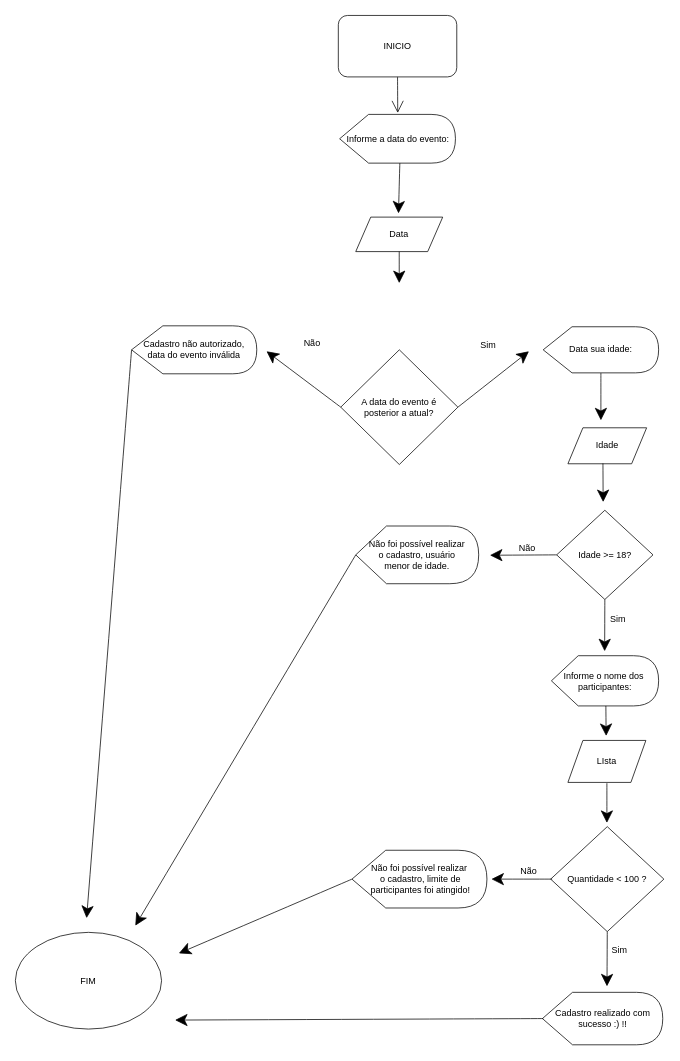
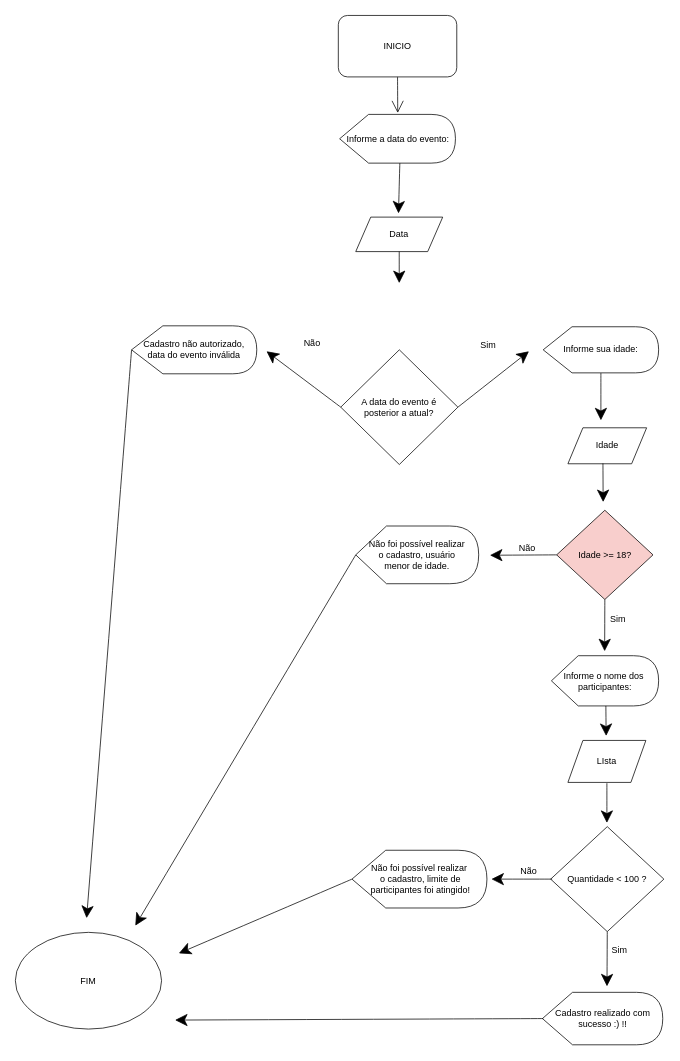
  <mxCell id="0" />
  <mxCell id="1" parent="0" />
  <mxCell id="2" value="INICIO" style="whiteSpace=wrap;html=1;hachureGap=4;rounded=1;" parent="1" vertex="1"><mxGeometry x="450.75" y="20" width="158" height="82" as="geometry" /></mxCell>
  <mxCell id="3" value="" style="edgeStyle=none;orthogonalLoop=1;jettySize=auto;html=1;rounded=0;endArrow=open;startSize=14;endSize=14;sourcePerimeterSpacing=8;targetPerimeterSpacing=8;curved=1;exitX=0.5;exitY=1;exitDx=0;exitDy=0;" parent="1" source="2" edge="1"><mxGeometry width="120" relative="1" as="geometry"><mxPoint x="533" y="408" as="sourcePoint" /><mxPoint x="530" y="150" as="targetPoint" /><Array as="points" /></mxGeometry></mxCell>
  <mxCell id="4" value="Informe a data do evento:" style="shape=display;whiteSpace=wrap;html=1;hachureGap=4;" parent="1" vertex="1"><mxGeometry x="452.5" y="152" width="154.5" height="65" as="geometry" /></mxCell>
  <mxCell id="5" value="" style="endArrow=classic;html=1;rounded=0;startSize=14;endSize=14;sourcePerimeterSpacing=8;targetPerimeterSpacing=8;curved=1;exitX=0;exitY=0;exitDx=80.312;exitDy=65;exitPerimeter=0;" parent="1" source="4" edge="1"><mxGeometry width="50" height="50" relative="1" as="geometry"><mxPoint x="507" y="343" as="sourcePoint" /><mxPoint x="531" y="284" as="targetPoint" /></mxGeometry></mxCell>
  <mxCell id="6" value="A data do evento é &lt;br&gt;posterior a atual?" style="rhombus;whiteSpace=wrap;html=1;hachureGap=4;" parent="1" vertex="1"><mxGeometry x="454" y="466" width="156.25" height="153" as="geometry" /></mxCell>
  <mxCell id="7" value="" style="endArrow=classic;html=1;rounded=0;startSize=14;endSize=14;sourcePerimeterSpacing=8;targetPerimeterSpacing=8;curved=1;exitX=1;exitY=0.5;exitDx=0;exitDy=0;" parent="1" source="6" edge="1"><mxGeometry width="50" height="50" relative="1" as="geometry"><mxPoint x="611" y="491" as="sourcePoint" /><mxPoint x="705" y="468" as="targetPoint" /></mxGeometry></mxCell>
  <mxCell id="8" value="" style="endArrow=classic;html=1;rounded=0;startSize=14;endSize=14;sourcePerimeterSpacing=8;targetPerimeterSpacing=8;curved=1;exitX=0;exitY=0.5;exitDx=0;exitDy=0;" parent="1" source="6" edge="1"><mxGeometry width="50" height="50" relative="1" as="geometry"><mxPoint x="402" y="490" as="sourcePoint" /><mxPoint x="355" y="468" as="targetPoint" /></mxGeometry></mxCell>
  <mxCell id="9" value="Cadastro não autorizado,&lt;br&gt;data do evento inválida" style="shape=display;whiteSpace=wrap;html=1;hachureGap=4;" parent="1" vertex="1"><mxGeometry x="175" y="434" width="167" height="64" as="geometry" /></mxCell>
- <mxCell id="10" value="Data sua idade:" style="shape=display;whiteSpace=wrap;html=1;hachureGap=4;" parent="1" vertex="1"><mxGeometry x="724" y="435.25" width="154" height="61.5" as="geometry" /></mxCell>
+ <mxCell id="10" value="Informe sua idade:" style="shape=display;whiteSpace=wrap;html=1;hachureGap=4;" parent="1" vertex="1"><mxGeometry x="724" y="435.25" width="154" height="61.5" as="geometry" /></mxCell>
  <mxCell id="11" value="Sim" style="text;html=1;strokeColor=none;fillColor=none;align=center;verticalAlign=middle;whiteSpace=wrap;rounded=0;hachureGap=4;" parent="1" vertex="1"><mxGeometry x="621" y="445" width="60" height="30" as="geometry" /></mxCell>
  <mxCell id="12" value="Não" style="text;html=1;strokeColor=none;fillColor=none;align=center;verticalAlign=middle;whiteSpace=wrap;rounded=0;hachureGap=4;" parent="1" vertex="1"><mxGeometry x="386" y="443" width="60" height="30" as="geometry" /></mxCell>
- <mxCell id="13" value="Idade &amp;gt;= 18?" style="rhombus;whiteSpace=wrap;html=1;hachureGap=4;" parent="1" vertex="1"><mxGeometry x="742" y="680" width="128.5" height="119" as="geometry" /></mxCell>
+ <mxCell id="13" value="Idade &amp;gt;= 18?" style="rhombus;whiteSpace=wrap;html=1;hachureGap=4;fillColor=#f8cecc;" parent="1" vertex="1"><mxGeometry x="742" y="680" width="128.5" height="119" as="geometry" /></mxCell>
  <mxCell id="14" value="" style="endArrow=classic;html=1;rounded=0;startSize=14;endSize=14;sourcePerimeterSpacing=8;targetPerimeterSpacing=8;curved=1;" parent="1" edge="1"><mxGeometry width="50" height="50" relative="1" as="geometry"><mxPoint x="801" y="497" as="sourcePoint" /><mxPoint x="801" y="560" as="targetPoint" /></mxGeometry></mxCell>
  <mxCell id="15" value="Não foi possível realizar&lt;br&gt;o cadastro, usuário &lt;br&gt;menor de idade." style="shape=display;whiteSpace=wrap;html=1;hachureGap=4;" parent="1" vertex="1"><mxGeometry x="474" y="701" width="164" height="77" as="geometry" /></mxCell>
  <mxCell id="16" value="Não" style="text;html=1;strokeColor=none;fillColor=none;align=center;verticalAlign=middle;whiteSpace=wrap;rounded=0;hachureGap=4;" parent="1" vertex="1"><mxGeometry x="673" y="716" width="60" height="30" as="geometry" /></mxCell>
  <mxCell id="17" value="Sim" style="text;html=1;strokeColor=none;fillColor=none;align=center;verticalAlign=middle;whiteSpace=wrap;rounded=0;hachureGap=4;" parent="1" vertex="1"><mxGeometry x="794" y="811" width="60" height="30" as="geometry" /></mxCell>
  <mxCell id="18" value="Idade" style="shape=parallelogram;perimeter=parallelogramPerimeter;whiteSpace=wrap;html=1;fixedSize=1;hachureGap=4;" parent="1" vertex="1"><mxGeometry x="757" y="570" width="105" height="48" as="geometry" /></mxCell>
  <mxCell id="19" value="Data" style="shape=parallelogram;perimeter=parallelogramPerimeter;whiteSpace=wrap;html=1;fixedSize=1;hachureGap=4;" parent="1" vertex="1"><mxGeometry x="474" y="289" width="116" height="46" as="geometry" /></mxCell>
  <mxCell id="20" value="" style="endArrow=classic;html=1;rounded=0;startSize=14;endSize=14;sourcePerimeterSpacing=8;targetPerimeterSpacing=8;curved=1;exitX=0.5;exitY=1;exitDx=0;exitDy=0;" parent="1" source="19" edge="1"><mxGeometry width="50" height="50" relative="1" as="geometry"><mxPoint x="527" y="337" as="sourcePoint" /><mxPoint x="532" y="377" as="targetPoint" /></mxGeometry></mxCell>
  <mxCell id="21" value="" style="endArrow=classic;html=1;rounded=0;startSize=14;endSize=14;sourcePerimeterSpacing=8;targetPerimeterSpacing=8;curved=1;exitX=0.445;exitY=0.991;exitDx=0;exitDy=0;exitPerimeter=0;" parent="1" source="18" edge="1"><mxGeometry width="50" height="50" relative="1" as="geometry"><mxPoint x="796" y="620" as="sourcePoint" /><mxPoint x="804" y="669" as="targetPoint" /></mxGeometry></mxCell>
  <mxCell id="22" value="" style="endArrow=classic;html=1;rounded=0;startSize=14;endSize=14;sourcePerimeterSpacing=8;targetPerimeterSpacing=8;curved=1;exitX=0;exitY=0.5;exitDx=0;exitDy=0;" parent="1" source="13" edge="1"><mxGeometry width="50" height="50" relative="1" as="geometry"><mxPoint x="663" y="780" as="sourcePoint" /><mxPoint x="653" y="740" as="targetPoint" /></mxGeometry></mxCell>
  <mxCell id="23" value="" style="endArrow=classic;html=1;rounded=0;startSize=14;endSize=14;sourcePerimeterSpacing=8;targetPerimeterSpacing=8;curved=1;exitX=0.5;exitY=1;exitDx=0;exitDy=0;" parent="1" source="13" edge="1"><mxGeometry width="50" height="50" relative="1" as="geometry"><mxPoint x="568" y="542" as="sourcePoint" /><mxPoint x="806" y="868" as="targetPoint" /></mxGeometry></mxCell>
  <mxCell id="24" value="Informe o nome dos&amp;nbsp;&lt;br&gt;participantes:" style="shape=display;whiteSpace=wrap;html=1;hachureGap=4;" parent="1" vertex="1"><mxGeometry x="735" y="874" width="143" height="67" as="geometry" /></mxCell>
  <mxCell id="25" value="LIsta" style="shape=parallelogram;perimeter=parallelogramPerimeter;whiteSpace=wrap;html=1;fixedSize=1;hachureGap=4;" parent="1" vertex="1"><mxGeometry x="757" y="987" width="104" height="56" as="geometry" /></mxCell>
  <mxCell id="26" value="" style="endArrow=classic;html=1;rounded=0;startSize=14;endSize=14;sourcePerimeterSpacing=8;targetPerimeterSpacing=8;curved=1;exitX=0;exitY=0;exitDx=72.625;exitDy=67;exitPerimeter=0;" parent="1" source="24" edge="1"><mxGeometry width="50" height="50" relative="1" as="geometry"><mxPoint x="783" y="987" as="sourcePoint" /><mxPoint x="808" y="981" as="targetPoint" /></mxGeometry></mxCell>
  <mxCell id="27" value="" style="endArrow=classic;html=1;rounded=0;startSize=14;endSize=14;sourcePerimeterSpacing=8;targetPerimeterSpacing=8;curved=1;" parent="1" edge="1"><mxGeometry width="50" height="50" relative="1" as="geometry"><mxPoint x="809" y="1044" as="sourcePoint" /><mxPoint x="809" y="1097" as="targetPoint" /></mxGeometry></mxCell>
  <mxCell id="28" value="Quantidade &amp;lt; 100 ?" style="rhombus;whiteSpace=wrap;html=1;hachureGap=4;" parent="1" vertex="1"><mxGeometry x="734" y="1102" width="151" height="140" as="geometry" /></mxCell>
  <mxCell id="29" value="" style="endArrow=classic;html=1;rounded=0;startSize=14;endSize=14;sourcePerimeterSpacing=8;targetPerimeterSpacing=8;curved=1;" parent="1" edge="1"><mxGeometry width="50" height="50" relative="1" as="geometry"><mxPoint x="736" y="1172" as="sourcePoint" /><mxPoint x="655" y="1172" as="targetPoint" /></mxGeometry></mxCell>
  <mxCell id="30" value="" style="endArrow=classic;html=1;rounded=0;startSize=14;endSize=14;sourcePerimeterSpacing=8;targetPerimeterSpacing=8;curved=1;exitX=0.5;exitY=1;exitDx=0;exitDy=0;" parent="1" source="28" edge="1"><mxGeometry width="50" height="50" relative="1" as="geometry"><mxPoint x="783" y="1290" as="sourcePoint" /><mxPoint x="809.114" y="1315" as="targetPoint" /></mxGeometry></mxCell>
  <mxCell id="31" value="Sim" style="text;html=1;strokeColor=none;fillColor=none;align=center;verticalAlign=middle;whiteSpace=wrap;rounded=0;hachureGap=4;" parent="1" vertex="1"><mxGeometry x="796" y="1252" width="60" height="30" as="geometry" /></mxCell>
  <mxCell id="32" value="Não" style="text;html=1;strokeColor=none;fillColor=none;align=center;verticalAlign=middle;whiteSpace=wrap;rounded=0;hachureGap=4;" parent="1" vertex="1"><mxGeometry x="675" y="1147" width="60" height="30" as="geometry" /></mxCell>
  <mxCell id="33" value="Não foi possível realizar&lt;br&gt;&amp;nbsp;o cadastro, limite de&lt;br&gt;&amp;nbsp;participantes foi atingido!" style="shape=display;whiteSpace=wrap;html=1;hachureGap=4;" parent="1" vertex="1"><mxGeometry x="469" y="1133.5" width="180" height="77" as="geometry" /></mxCell>
  <mxCell id="34" value="Cadastro realizado com sucesso :) !!" style="shape=display;whiteSpace=wrap;html=1;hachureGap=4;" parent="1" vertex="1"><mxGeometry x="723" y="1323" width="160.5" height="70" as="geometry" /></mxCell>
  <mxCell id="35" value="" style="endArrow=classic;html=1;rounded=0;startSize=14;endSize=14;sourcePerimeterSpacing=8;targetPerimeterSpacing=8;curved=1;" parent="1" edge="1"><mxGeometry width="50" height="50" relative="1" as="geometry"><mxPoint x="724" y="1358" as="sourcePoint" /><mxPoint x="233" y="1360" as="targetPoint" /></mxGeometry></mxCell>
  <mxCell id="36" value="" style="endArrow=classic;html=1;rounded=0;startSize=14;endSize=14;sourcePerimeterSpacing=8;targetPerimeterSpacing=8;curved=1;exitX=0;exitY=0.5;exitDx=0;exitDy=0;exitPerimeter=0;" parent="1" source="33" edge="1"><mxGeometry width="50" height="50" relative="1" as="geometry"><mxPoint x="352" y="1191" as="sourcePoint" /><mxPoint x="238" y="1271" as="targetPoint" /></mxGeometry></mxCell>
  <mxCell id="37" value="" style="endArrow=classic;html=1;rounded=0;startSize=14;endSize=14;sourcePerimeterSpacing=8;targetPerimeterSpacing=8;curved=1;exitX=0;exitY=0.5;exitDx=0;exitDy=0;exitPerimeter=0;" parent="1" source="15" edge="1"><mxGeometry width="50" height="50" relative="1" as="geometry"><mxPoint x="283" y="843" as="sourcePoint" /><mxPoint x="180" y="1234" as="targetPoint" /></mxGeometry></mxCell>
  <mxCell id="38" value="" style="endArrow=classic;html=1;rounded=0;startSize=14;endSize=14;sourcePerimeterSpacing=8;targetPerimeterSpacing=8;curved=1;exitX=0;exitY=0.5;exitDx=0;exitDy=0;exitPerimeter=0;" parent="1" source="9" edge="1"><mxGeometry width="50" height="50" relative="1" as="geometry"><mxPoint x="6" y="742" as="sourcePoint" /><mxPoint x="115" y="1224" as="targetPoint" /></mxGeometry></mxCell>
  <mxCell id="39" value="FIM" style="ellipse;whiteSpace=wrap;html=1;hachureGap=4;" parent="1" vertex="1"><mxGeometry x="20" y="1243" width="195" height="129" as="geometry" /></mxCell>
